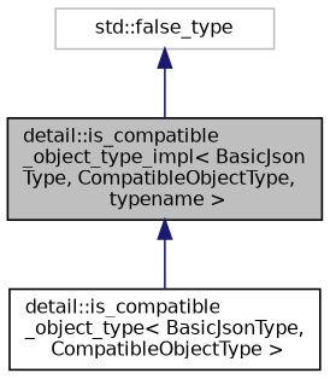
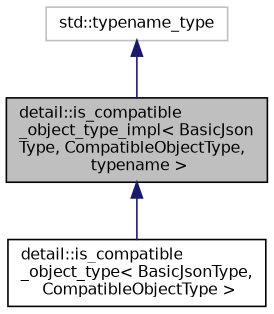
  digraph {
    node [color=black fillcolor=white fontname=Helvetica fontsize=10 shape=record style=filled]
    edge [color=midnightblue dir=back fontname=Helvetica fontsize=10 labelfontname=Helvetica labelfontsize=10 style=solid]
    n1 [fillcolor=grey75 fontcolor=black height=0.2 label="detail::is_compatible\l_object_type_impl\< BasicJson\lType, CompatibleObjectType,\l typename \>" width=0.4]
    n2 [height=0.2 label="detail::is_compatible\l_object_type\< BasicJsonType,\l CompatibleObjectType \>" width=0.4]
-   n3 [color=grey75 height=0.2 label="std::false_type" width=0.4]
+   n3 [color=grey75 height=0.2 label="std::typename_type" width=0.4]
    n1 -> n2
    n3 -> n1
  }
